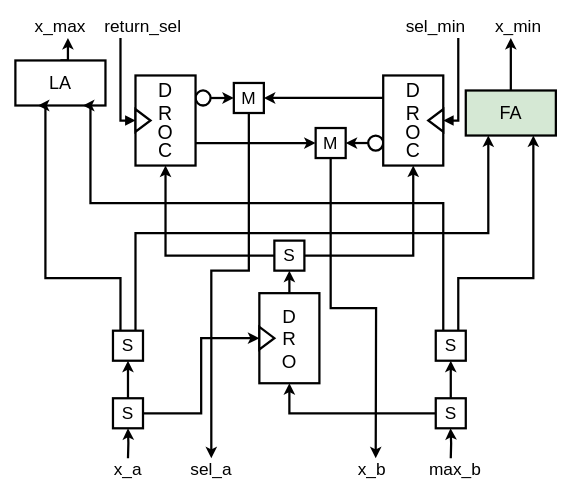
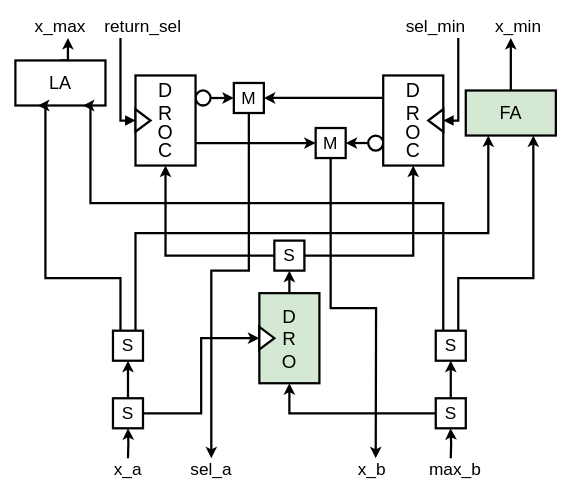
  <mxCell id="0" />
  <mxCell id="1" parent="0" />
  <mxCell id="2" style="edgeStyle=orthogonalEdgeStyle;rounded=0;orthogonalLoop=1;jettySize=auto;html=1;exitX=0.5;exitY=0;exitDx=0;exitDy=0;strokeWidth=3;" parent="1" source="3" edge="1"><mxGeometry relative="1" as="geometry"><mxPoint x="90" y="50" as="targetPoint" /></mxGeometry></mxCell>
  <mxCell id="3" value="LA" style="rounded=0;whiteSpace=wrap;html=1;fontSize=24;strokeWidth=3;" parent="1" vertex="1"><mxGeometry x="20" y="80" width="120" height="60" as="geometry" /></mxCell>
  <mxCell id="4" style="edgeStyle=orthogonalEdgeStyle;rounded=0;orthogonalLoop=1;jettySize=auto;html=1;exitX=0.5;exitY=0;exitDx=0;exitDy=0;strokeWidth=3;" parent="1" source="5" edge="1"><mxGeometry relative="1" as="geometry"><mxPoint x="680" y="50" as="targetPoint" /></mxGeometry></mxCell>
  <mxCell id="5" value="FA" style="rounded=0;whiteSpace=wrap;html=1;fontSize=24;strokeWidth=3;fillColor=#d5e8d4;" parent="1" vertex="1"><mxGeometry x="620" y="120" width="120" height="60" as="geometry" /></mxCell>
  <mxCell id="6" value="" style="group;strokeWidth=3;" parent="1" vertex="1" connectable="0"><mxGeometry x="345" y="390" width="80" height="120" as="geometry" /></mxCell>
- <mxCell id="7" value="&lt;div style=&quot;font-size: 25px;&quot;&gt;&lt;font style=&quot;font-size: 25px;&quot;&gt;D&lt;/font&gt;&lt;/div&gt;&lt;div style=&quot;font-size: 25px;&quot;&gt;&lt;font style=&quot;font-size: 25px;&quot;&gt;R&lt;/font&gt;&lt;/div&gt;&lt;div style=&quot;font-size: 25px;&quot;&gt;&lt;font style=&quot;font-size: 25px;&quot;&gt;&lt;font style=&quot;font-size: 25px;&quot;&gt;O&lt;/font&gt;&lt;font style=&quot;font-size: 25px;&quot;&gt;&lt;br&gt;&lt;/font&gt;&lt;/font&gt;&lt;/div&gt;" style="rounded=0;whiteSpace=wrap;html=1;strokeWidth=3;" parent="6" vertex="1"><mxGeometry width="80" height="120" as="geometry" /></mxCell>
+ <mxCell id="7" value="&lt;div style=&quot;font-size: 25px;&quot;&gt;&lt;font style=&quot;font-size: 25px;&quot;&gt;D&lt;/font&gt;&lt;/div&gt;&lt;div style=&quot;font-size: 25px;&quot;&gt;&lt;font style=&quot;font-size: 25px;&quot;&gt;R&lt;/font&gt;&lt;/div&gt;&lt;div style=&quot;font-size: 25px;&quot;&gt;&lt;font style=&quot;font-size: 25px;&quot;&gt;&lt;font style=&quot;font-size: 25px;&quot;&gt;O&lt;/font&gt;&lt;font style=&quot;font-size: 25px;&quot;&gt;&lt;br&gt;&lt;/font&gt;&lt;/font&gt;&lt;/div&gt;" style="rounded=0;whiteSpace=wrap;html=1;strokeWidth=3;fillColor=#d5e8d4;" parent="6" vertex="1"><mxGeometry width="80" height="120" as="geometry" /></mxCell>
  <mxCell id="8" value="" style="triangle;whiteSpace=wrap;html=1;strokeWidth=3;" parent="6" vertex="1"><mxGeometry y="45" width="20" height="30" as="geometry" /></mxCell>
  <mxCell id="9" style="edgeStyle=orthogonalEdgeStyle;rounded=0;orthogonalLoop=1;jettySize=auto;html=1;exitX=0.5;exitY=0;exitDx=0;exitDy=0;entryX=0.5;entryY=1;entryDx=0;entryDy=0;strokeWidth=3;" parent="1" source="11" target="13" edge="1"><mxGeometry relative="1" as="geometry" /></mxCell>
  <mxCell id="10" style="edgeStyle=orthogonalEdgeStyle;rounded=0;orthogonalLoop=1;jettySize=auto;html=1;exitX=1;exitY=0.5;exitDx=0;exitDy=0;entryX=0;entryY=0.5;entryDx=0;entryDy=0;strokeWidth=3;" parent="1" source="11" target="8" edge="1"><mxGeometry relative="1" as="geometry" /></mxCell>
  <mxCell id="11" value="&lt;font style=&quot;font-size: 23px;&quot;&gt;S&lt;/font&gt;" style="rounded=0;whiteSpace=wrap;html=1;strokeWidth=3;" parent="1" vertex="1"><mxGeometry x="150" y="530" width="40" height="40" as="geometry" /></mxCell>
  <mxCell id="12" style="edgeStyle=orthogonalEdgeStyle;rounded=0;orthogonalLoop=1;jettySize=auto;html=1;exitX=0.75;exitY=0;exitDx=0;exitDy=0;entryX=0.25;entryY=1;entryDx=0;entryDy=0;strokeWidth=3;" parent="1" source="13" target="5" edge="1"><mxGeometry relative="1" as="geometry" /></mxCell>
  <mxCell id="13" value="&lt;font style=&quot;font-size: 23px;&quot;&gt;S&lt;/font&gt;" style="rounded=0;whiteSpace=wrap;html=1;strokeWidth=3;" parent="1" vertex="1"><mxGeometry x="150" y="440" width="40" height="40" as="geometry" /></mxCell>
  <mxCell id="14" style="edgeStyle=orthogonalEdgeStyle;rounded=0;orthogonalLoop=1;jettySize=auto;html=1;exitX=0.5;exitY=0;exitDx=0;exitDy=0;entryX=0.5;entryY=1;entryDx=0;entryDy=0;strokeWidth=3;" parent="1" source="15" target="18" edge="1"><mxGeometry relative="1" as="geometry" /></mxCell>
  <mxCell id="15" value="&lt;font style=&quot;font-size: 23px;&quot;&gt;S&lt;/font&gt;" style="rounded=0;whiteSpace=wrap;html=1;strokeWidth=3;" parent="1" vertex="1"><mxGeometry x="580" y="530" width="40" height="40" as="geometry" /></mxCell>
  <mxCell id="16" style="edgeStyle=orthogonalEdgeStyle;rounded=0;orthogonalLoop=1;jettySize=auto;html=1;exitX=0;exitY=0.5;exitDx=0;exitDy=0;entryX=0.5;entryY=1;entryDx=0;entryDy=0;strokeWidth=3;" parent="1" source="15" target="7" edge="1"><mxGeometry relative="1" as="geometry"><mxPoint x="420" y="440" as="targetPoint" /></mxGeometry></mxCell>
  <mxCell id="17" style="edgeStyle=orthogonalEdgeStyle;rounded=0;orthogonalLoop=1;jettySize=auto;html=1;exitX=0.25;exitY=0;exitDx=0;exitDy=0;entryX=0.75;entryY=1;entryDx=0;entryDy=0;strokeWidth=3;" parent="1" source="18" target="3" edge="1"><mxGeometry relative="1" as="geometry"><Array as="points"><mxPoint x="590" y="270" /><mxPoint x="120" y="270" /></Array></mxGeometry></mxCell>
  <mxCell id="18" value="&lt;font style=&quot;font-size: 23px;&quot;&gt;S&lt;/font&gt;" style="rounded=0;whiteSpace=wrap;html=1;strokeWidth=3;" parent="1" vertex="1"><mxGeometry x="580" y="440" width="40" height="40" as="geometry" /></mxCell>
  <mxCell id="19" style="edgeStyle=orthogonalEdgeStyle;rounded=0;orthogonalLoop=1;jettySize=auto;html=1;exitX=0.75;exitY=0;exitDx=0;exitDy=0;entryX=0.75;entryY=1;entryDx=0;entryDy=0;strokeWidth=3;" parent="1" source="18" target="5" edge="1"><mxGeometry relative="1" as="geometry"><Array as="points"><mxPoint x="610" y="370" /><mxPoint x="710" y="370" /></Array></mxGeometry></mxCell>
  <mxCell id="20" style="edgeStyle=orthogonalEdgeStyle;rounded=0;orthogonalLoop=1;jettySize=auto;html=1;exitX=0.25;exitY=0;exitDx=0;exitDy=0;entryX=0.25;entryY=1;entryDx=0;entryDy=0;strokeWidth=3;" parent="1" source="13" target="3" edge="1"><mxGeometry relative="1" as="geometry"><Array as="points"><mxPoint x="160" y="370" /><mxPoint x="60" y="370" /></Array></mxGeometry></mxCell>
  <mxCell id="21" style="edgeStyle=orthogonalEdgeStyle;rounded=0;orthogonalLoop=1;jettySize=auto;html=1;exitX=1;exitY=0.5;exitDx=0;exitDy=0;entryX=0;entryY=0.5;entryDx=0;entryDy=0;strokeWidth=3;" parent="1" source="22" target="28" edge="1"><mxGeometry relative="1" as="geometry" /></mxCell>
  <mxCell id="22" value="" style="ellipse;whiteSpace=wrap;html=1;aspect=fixed;strokeWidth=3;" parent="1" vertex="1"><mxGeometry x="260" y="120" width="20" height="20" as="geometry" /></mxCell>
  <mxCell id="23" style="edgeStyle=orthogonalEdgeStyle;rounded=0;orthogonalLoop=1;jettySize=auto;html=1;exitX=0;exitY=0.5;exitDx=0;exitDy=0;entryX=0.5;entryY=1;entryDx=0;entryDy=0;strokeWidth=3;" parent="1" source="25" target="38" edge="1"><mxGeometry relative="1" as="geometry" /></mxCell>
  <mxCell id="24" style="edgeStyle=orthogonalEdgeStyle;rounded=0;orthogonalLoop=1;jettySize=auto;html=1;exitX=1;exitY=0.5;exitDx=0;exitDy=0;entryX=0.5;entryY=1;entryDx=0;entryDy=0;strokeWidth=3;" parent="1" source="25" target="35" edge="1"><mxGeometry relative="1" as="geometry"><mxPoint x="520" y="220" as="targetPoint" /></mxGeometry></mxCell>
  <mxCell id="25" value="&lt;font style=&quot;font-size: 23px;&quot;&gt;S&lt;/font&gt;" style="rounded=0;whiteSpace=wrap;html=1;strokeWidth=3;" parent="1" vertex="1"><mxGeometry x="365" y="320" width="40" height="40" as="geometry" /></mxCell>
  <mxCell id="26" style="edgeStyle=orthogonalEdgeStyle;rounded=0;orthogonalLoop=1;jettySize=auto;html=1;exitX=0.5;exitY=0;exitDx=0;exitDy=0;entryX=0.5;entryY=1;entryDx=0;entryDy=0;strokeWidth=3;" parent="1" source="7" target="25" edge="1"><mxGeometry relative="1" as="geometry" /></mxCell>
  <mxCell id="27" style="edgeStyle=orthogonalEdgeStyle;rounded=0;orthogonalLoop=1;jettySize=auto;html=1;exitX=0.5;exitY=1;exitDx=0;exitDy=0;strokeWidth=3;" parent="1" source="28" edge="1"><mxGeometry relative="1" as="geometry"><mxPoint x="281" y="610" as="targetPoint" /><Array as="points"><mxPoint x="331" y="360" /><mxPoint x="281" y="360" /><mxPoint x="281" y="580" /></Array></mxGeometry></mxCell>
  <mxCell id="28" value="&lt;font style=&quot;font-size: 23px;&quot;&gt;M&lt;/font&gt;" style="rounded=0;whiteSpace=wrap;html=1;strokeWidth=3;" parent="1" vertex="1"><mxGeometry x="311" y="110" width="40" height="40" as="geometry" /></mxCell>
  <mxCell id="29" style="edgeStyle=orthogonalEdgeStyle;rounded=0;orthogonalLoop=1;jettySize=auto;html=1;exitX=0.5;exitY=1;exitDx=0;exitDy=0;strokeWidth=3;" parent="1" source="30" edge="1"><mxGeometry relative="1" as="geometry"><mxPoint x="500" y="610" as="targetPoint" /></mxGeometry></mxCell>
  <mxCell id="30" value="&lt;font style=&quot;font-size: 23px;&quot;&gt;M&lt;/font&gt;" style="rounded=0;whiteSpace=wrap;html=1;strokeWidth=3;" parent="1" vertex="1"><mxGeometry x="420" y="170" width="40" height="40" as="geometry" /></mxCell>
  <mxCell id="31" style="edgeStyle=orthogonalEdgeStyle;rounded=0;orthogonalLoop=1;jettySize=auto;html=1;exitX=0;exitY=0.25;exitDx=0;exitDy=0;entryX=1;entryY=0.5;entryDx=0;entryDy=0;strokeWidth=3;" parent="1" source="35" target="28" edge="1"><mxGeometry relative="1" as="geometry" /></mxCell>
  <mxCell id="32" style="edgeStyle=orthogonalEdgeStyle;rounded=0;orthogonalLoop=1;jettySize=auto;html=1;exitX=0;exitY=0.5;exitDx=0;exitDy=0;entryX=1;entryY=0.5;entryDx=0;entryDy=0;strokeWidth=3;" parent="1" source="34" target="30" edge="1"><mxGeometry relative="1" as="geometry" /></mxCell>
  <mxCell id="33" style="edgeStyle=orthogonalEdgeStyle;rounded=0;orthogonalLoop=1;jettySize=auto;html=1;exitX=1;exitY=0.75;exitDx=0;exitDy=0;entryX=0;entryY=0.5;entryDx=0;entryDy=0;strokeWidth=3;" parent="1" source="38" target="30" edge="1"><mxGeometry relative="1" as="geometry" /></mxCell>
  <mxCell id="34" value="" style="ellipse;whiteSpace=wrap;html=1;aspect=fixed;strokeWidth=3;" parent="1" vertex="1"><mxGeometry x="490" y="180" width="20" height="20" as="geometry" /></mxCell>
  <mxCell id="35" value="&lt;div style=&quot;font-size: 26px;&quot;&gt;&lt;font style=&quot;font-size: 26px;&quot;&gt;D&lt;/font&gt;&lt;/div&gt;&lt;div style=&quot;font-size: 26px;&quot;&gt;&lt;font style=&quot;font-size: 26px;&quot;&gt;R&lt;/font&gt;&lt;/div&gt;&lt;div style=&quot;font-size: 26px; line-height: 70%;&quot;&gt;&lt;font style=&quot;font-size: 26px;&quot;&gt;&lt;font style=&quot;font-size: 26px;&quot;&gt;O&lt;/font&gt;&lt;/font&gt;&lt;/div&gt;&lt;div style=&quot;font-size: 26px;&quot;&gt;&lt;font style=&quot;font-size: 26px;&quot;&gt;C&lt;br&gt;&lt;/font&gt;&lt;/div&gt;" style="rounded=0;whiteSpace=wrap;html=1;strokeWidth=3;" parent="1" vertex="1"><mxGeometry x="510" y="100" width="80" height="120" as="geometry" /></mxCell>
  <mxCell id="36" style="edgeStyle=orthogonalEdgeStyle;rounded=0;orthogonalLoop=1;jettySize=auto;html=1;exitX=1;exitY=0.5;exitDx=0;exitDy=0;startArrow=block;startFill=1;endArrow=none;endFill=0;strokeWidth=3;" parent="1" source="37" edge="1"><mxGeometry relative="1" as="geometry"><mxPoint x="610" y="50" as="targetPoint" /><Array as="points"><mxPoint x="610" y="160" /></Array></mxGeometry></mxCell>
  <mxCell id="37" value="" style="triangle;whiteSpace=wrap;html=1;flipH=1;strokeWidth=3;" parent="1" vertex="1"><mxGeometry x="570" y="145" width="20" height="30" as="geometry" /></mxCell>
  <mxCell id="38" value="&lt;div style=&quot;font-size: 26px;&quot;&gt;&lt;font style=&quot;font-size: 26px;&quot;&gt;D&lt;/font&gt;&lt;/div&gt;&lt;div style=&quot;font-size: 26px;&quot;&gt;&lt;font style=&quot;font-size: 26px;&quot;&gt;R&lt;/font&gt;&lt;/div&gt;&lt;div style=&quot;font-size: 26px; line-height: 70%;&quot;&gt;&lt;font style=&quot;font-size: 26px;&quot;&gt;&lt;font style=&quot;font-size: 26px;&quot;&gt;O&lt;/font&gt;&lt;/font&gt;&lt;/div&gt;&lt;div style=&quot;font-size: 26px;&quot;&gt;&lt;font style=&quot;font-size: 26px;&quot;&gt;C&lt;br&gt;&lt;/font&gt;&lt;/div&gt;" style="rounded=0;whiteSpace=wrap;html=1;strokeWidth=3;" parent="1" vertex="1"><mxGeometry x="180" y="100" width="80" height="120" as="geometry" /></mxCell>
  <mxCell id="39" style="edgeStyle=orthogonalEdgeStyle;rounded=0;orthogonalLoop=1;jettySize=auto;html=1;exitX=0;exitY=0.5;exitDx=0;exitDy=0;startArrow=block;startFill=1;endArrow=none;endFill=0;strokeWidth=3;" parent="1" source="40" edge="1"><mxGeometry relative="1" as="geometry"><mxPoint x="160" y="50" as="targetPoint" /></mxGeometry></mxCell>
  <mxCell id="40" value="" style="triangle;whiteSpace=wrap;html=1;strokeWidth=3;" parent="1" vertex="1"><mxGeometry x="180" y="145" width="20" height="30" as="geometry" /></mxCell>
  <mxCell id="41" style="edgeStyle=orthogonalEdgeStyle;rounded=0;orthogonalLoop=1;jettySize=auto;html=1;entryX=0.5;entryY=1;entryDx=0;entryDy=0;strokeWidth=3;" parent="1" target="11" edge="1"><mxGeometry relative="1" as="geometry"><mxPoint x="170" y="610" as="sourcePoint" /><mxPoint x="169.71" y="580" as="targetPoint" /></mxGeometry></mxCell>
  <mxCell id="42" style="edgeStyle=orthogonalEdgeStyle;rounded=0;orthogonalLoop=1;jettySize=auto;html=1;entryX=0.5;entryY=1;entryDx=0;entryDy=0;strokeWidth=3;" parent="1" edge="1"><mxGeometry relative="1" as="geometry"><mxPoint x="600" y="610" as="sourcePoint" /><mxPoint x="599.71" y="570" as="targetPoint" /></mxGeometry></mxCell>
  <mxCell id="43" value="x_max" style="text;html=1;align=center;verticalAlign=middle;whiteSpace=wrap;rounded=0;fontSize=23;" parent="1" vertex="1"><mxGeometry x="50" y="20" width="60" height="30" as="geometry" /></mxCell>
  <mxCell id="44" value="&lt;div&gt;return_sel&lt;/div&gt;" style="text;html=1;align=center;verticalAlign=middle;whiteSpace=wrap;rounded=0;fontSize=23;" parent="1" vertex="1"><mxGeometry x="160" y="20" width="60" height="30" as="geometry" /></mxCell>
  <mxCell id="45" value="x_min" style="text;html=1;align=center;verticalAlign=middle;whiteSpace=wrap;rounded=0;fontSize=23;" parent="1" vertex="1"><mxGeometry x="660" y="20" width="60" height="30" as="geometry" /></mxCell>
  <mxCell id="46" value="&lt;div&gt;sel_min&lt;/div&gt;" style="text;html=1;align=center;verticalAlign=middle;whiteSpace=wrap;rounded=0;fontSize=23;" parent="1" vertex="1"><mxGeometry x="550" y="20" width="60" height="30" as="geometry" /></mxCell>
  <mxCell id="47" value="&lt;div&gt;x_a&lt;/div&gt;" style="text;html=1;align=center;verticalAlign=middle;whiteSpace=wrap;rounded=0;fontSize=23;" parent="1" vertex="1"><mxGeometry x="140" y="610" width="60" height="30" as="geometry" /></mxCell>
  <mxCell id="48" value="&lt;div&gt;sel_a&lt;/div&gt;" style="text;html=1;align=center;verticalAlign=middle;whiteSpace=wrap;rounded=0;fontSize=23;" parent="1" vertex="1"><mxGeometry x="251" y="610" width="60" height="30" as="geometry" /></mxCell>
  <mxCell id="49" value="&lt;div&gt;x_b&lt;/div&gt;" style="text;html=1;align=center;verticalAlign=middle;whiteSpace=wrap;rounded=0;fontSize=23;" parent="1" vertex="1"><mxGeometry x="464.5" y="610" width="60" height="30" as="geometry" /></mxCell>
  <mxCell id="50" value="&lt;div&gt;max_b&lt;/div&gt;" style="text;html=1;align=center;verticalAlign=middle;whiteSpace=wrap;rounded=0;fontSize=23;" parent="1" vertex="1"><mxGeometry x="575.5" y="610" width="60" height="30" as="geometry" /></mxCell>
